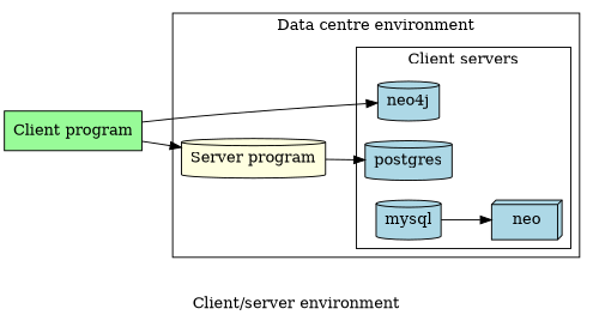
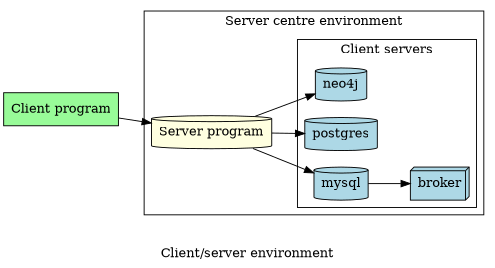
  digraph {
    label="Client/server environment"
    rankdir=LR
    node [fillcolor=lightblue shape=cylinder style=filled]
    postgres
    mysql
    neo4j
-   broker [shape=box3d label=neo]
+   broker [shape=box3d]
    n5 [fillcolor=lightyellow label="Server program"]
    n6 [fillcolor=palegreen label="Client program" shape=rectangle]
    subgraph cluster_1 {
-     label="Data centre environment"
+     label="Server centre environment"
      n5
      subgraph cluster_2 {
        label="Client servers"
        postgres
        mysql
        neo4j
        broker
      }
    }
    mysql -> broker
    n5 -> postgres
-   n6 -> neo4j
+   n5 -> mysql
+   n5 -> neo4j
    n6 -> n5
  }
